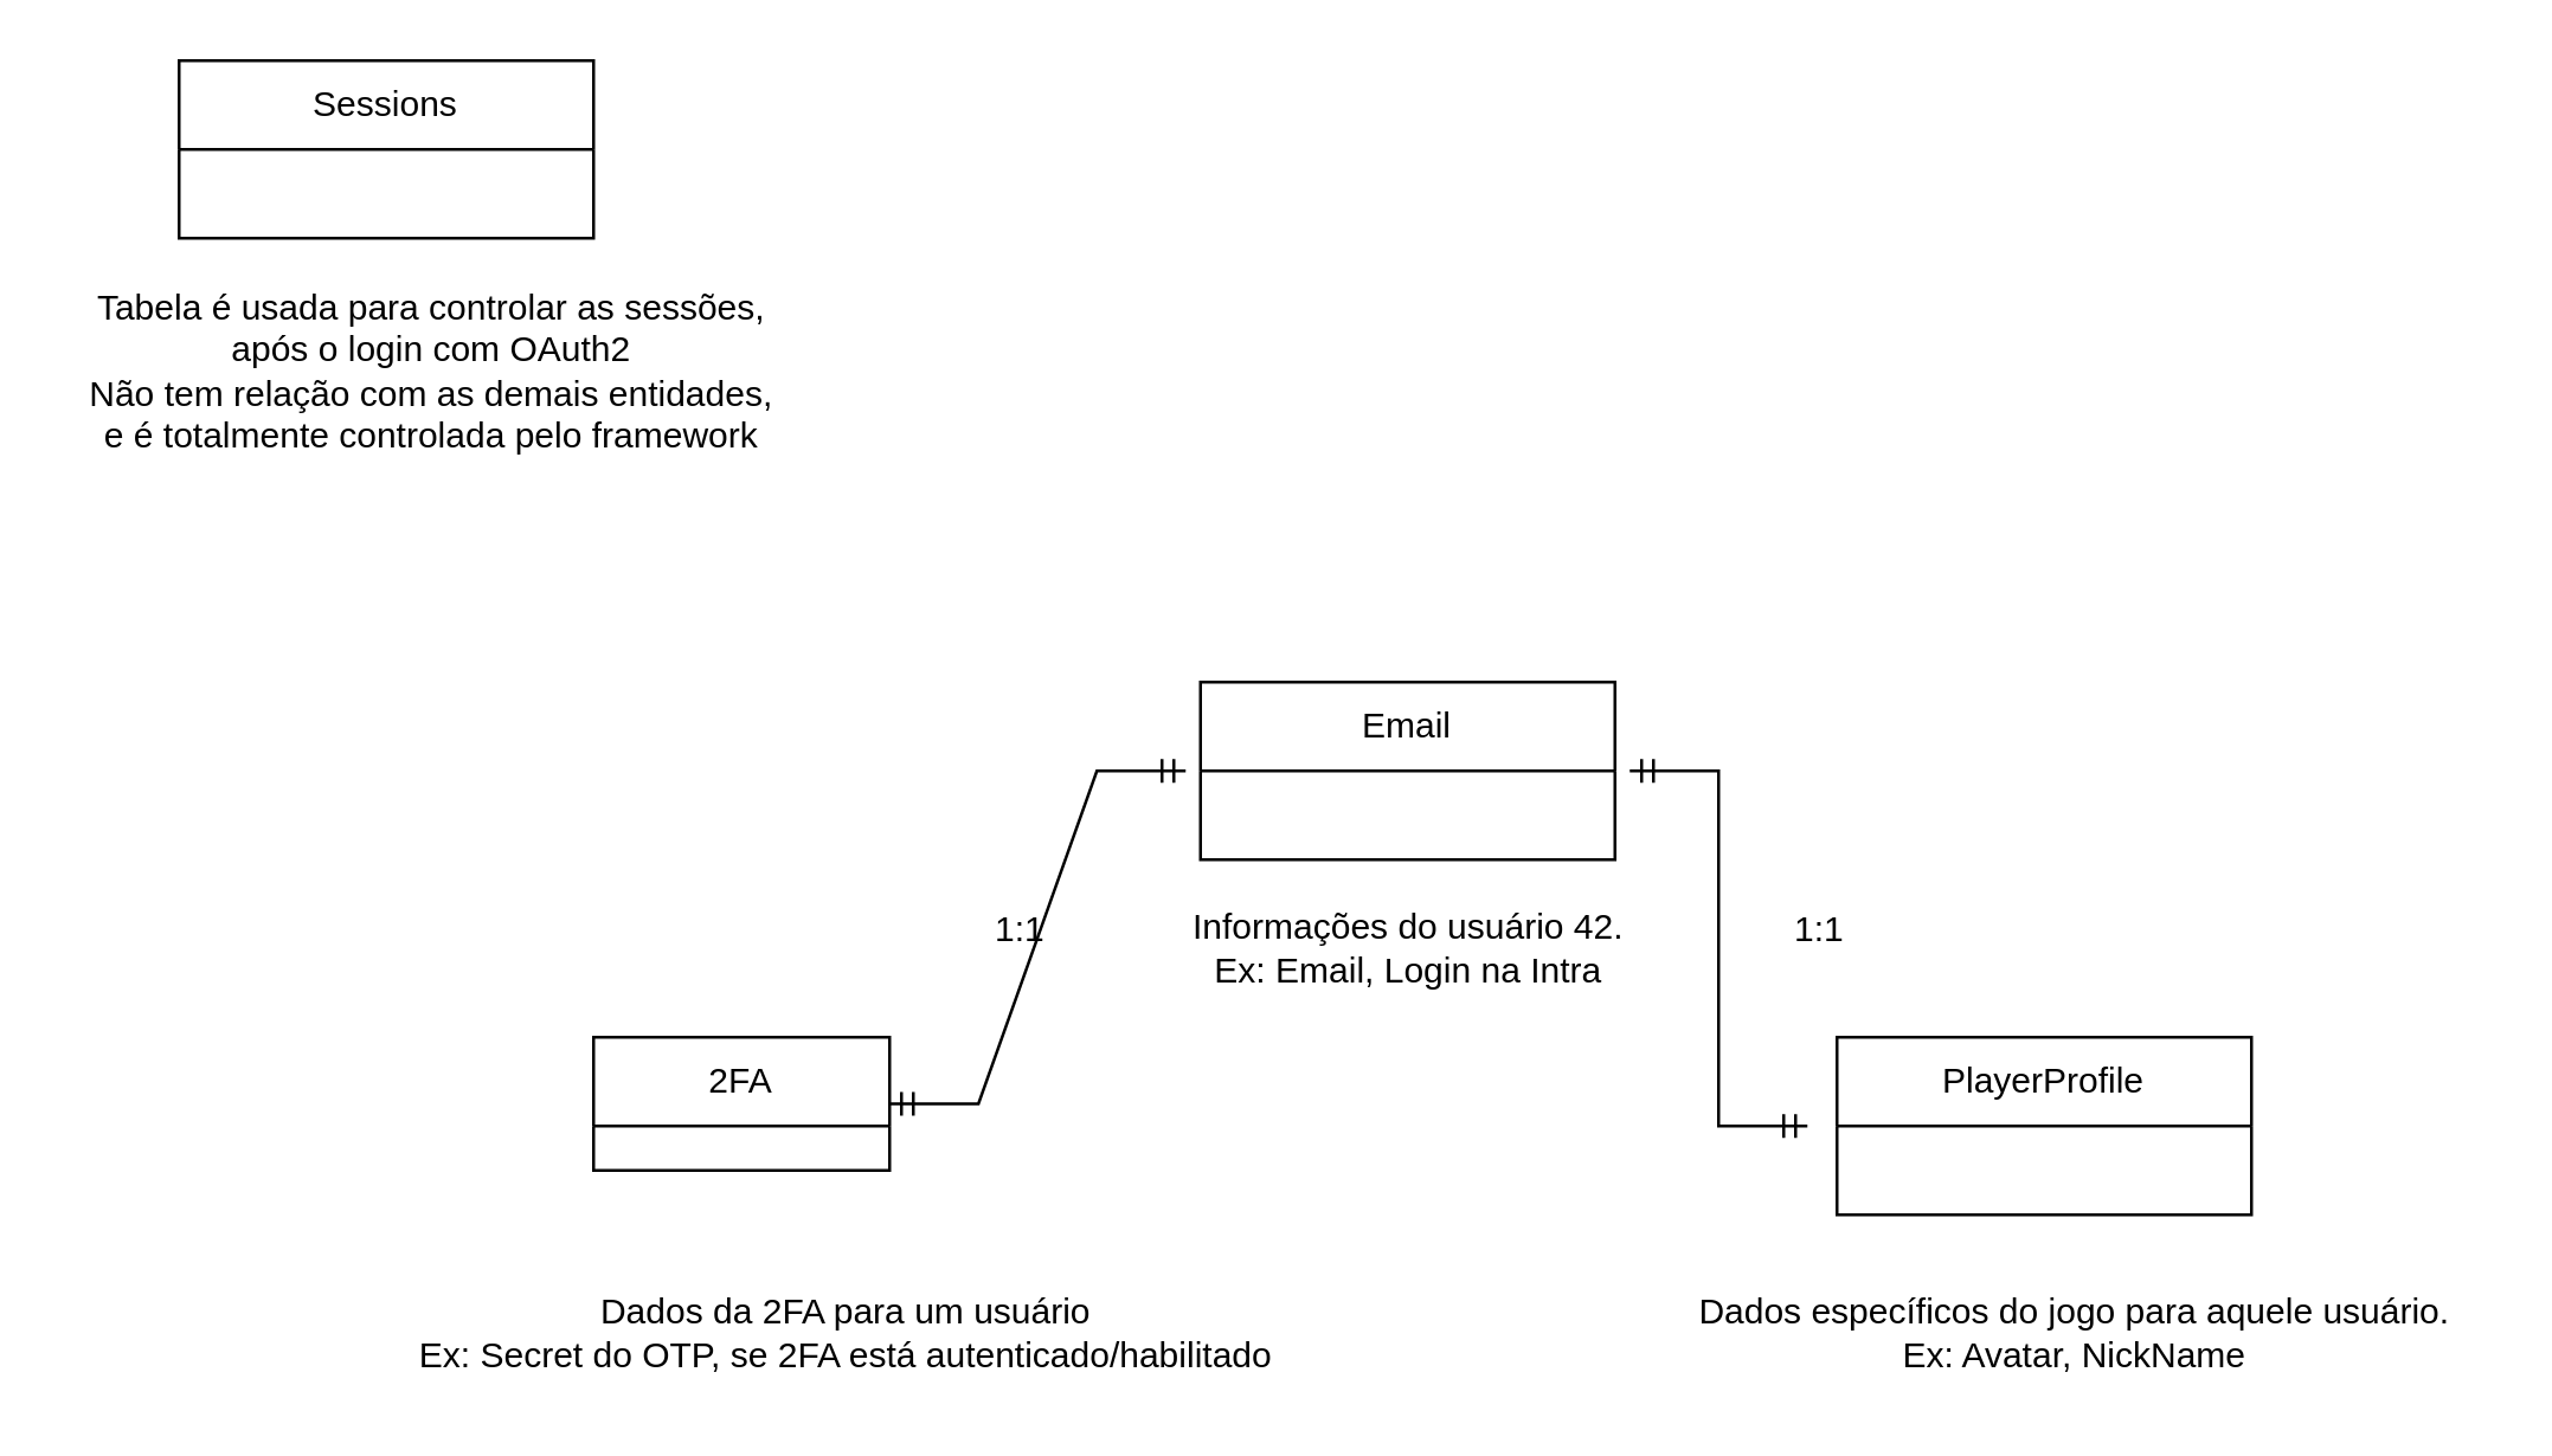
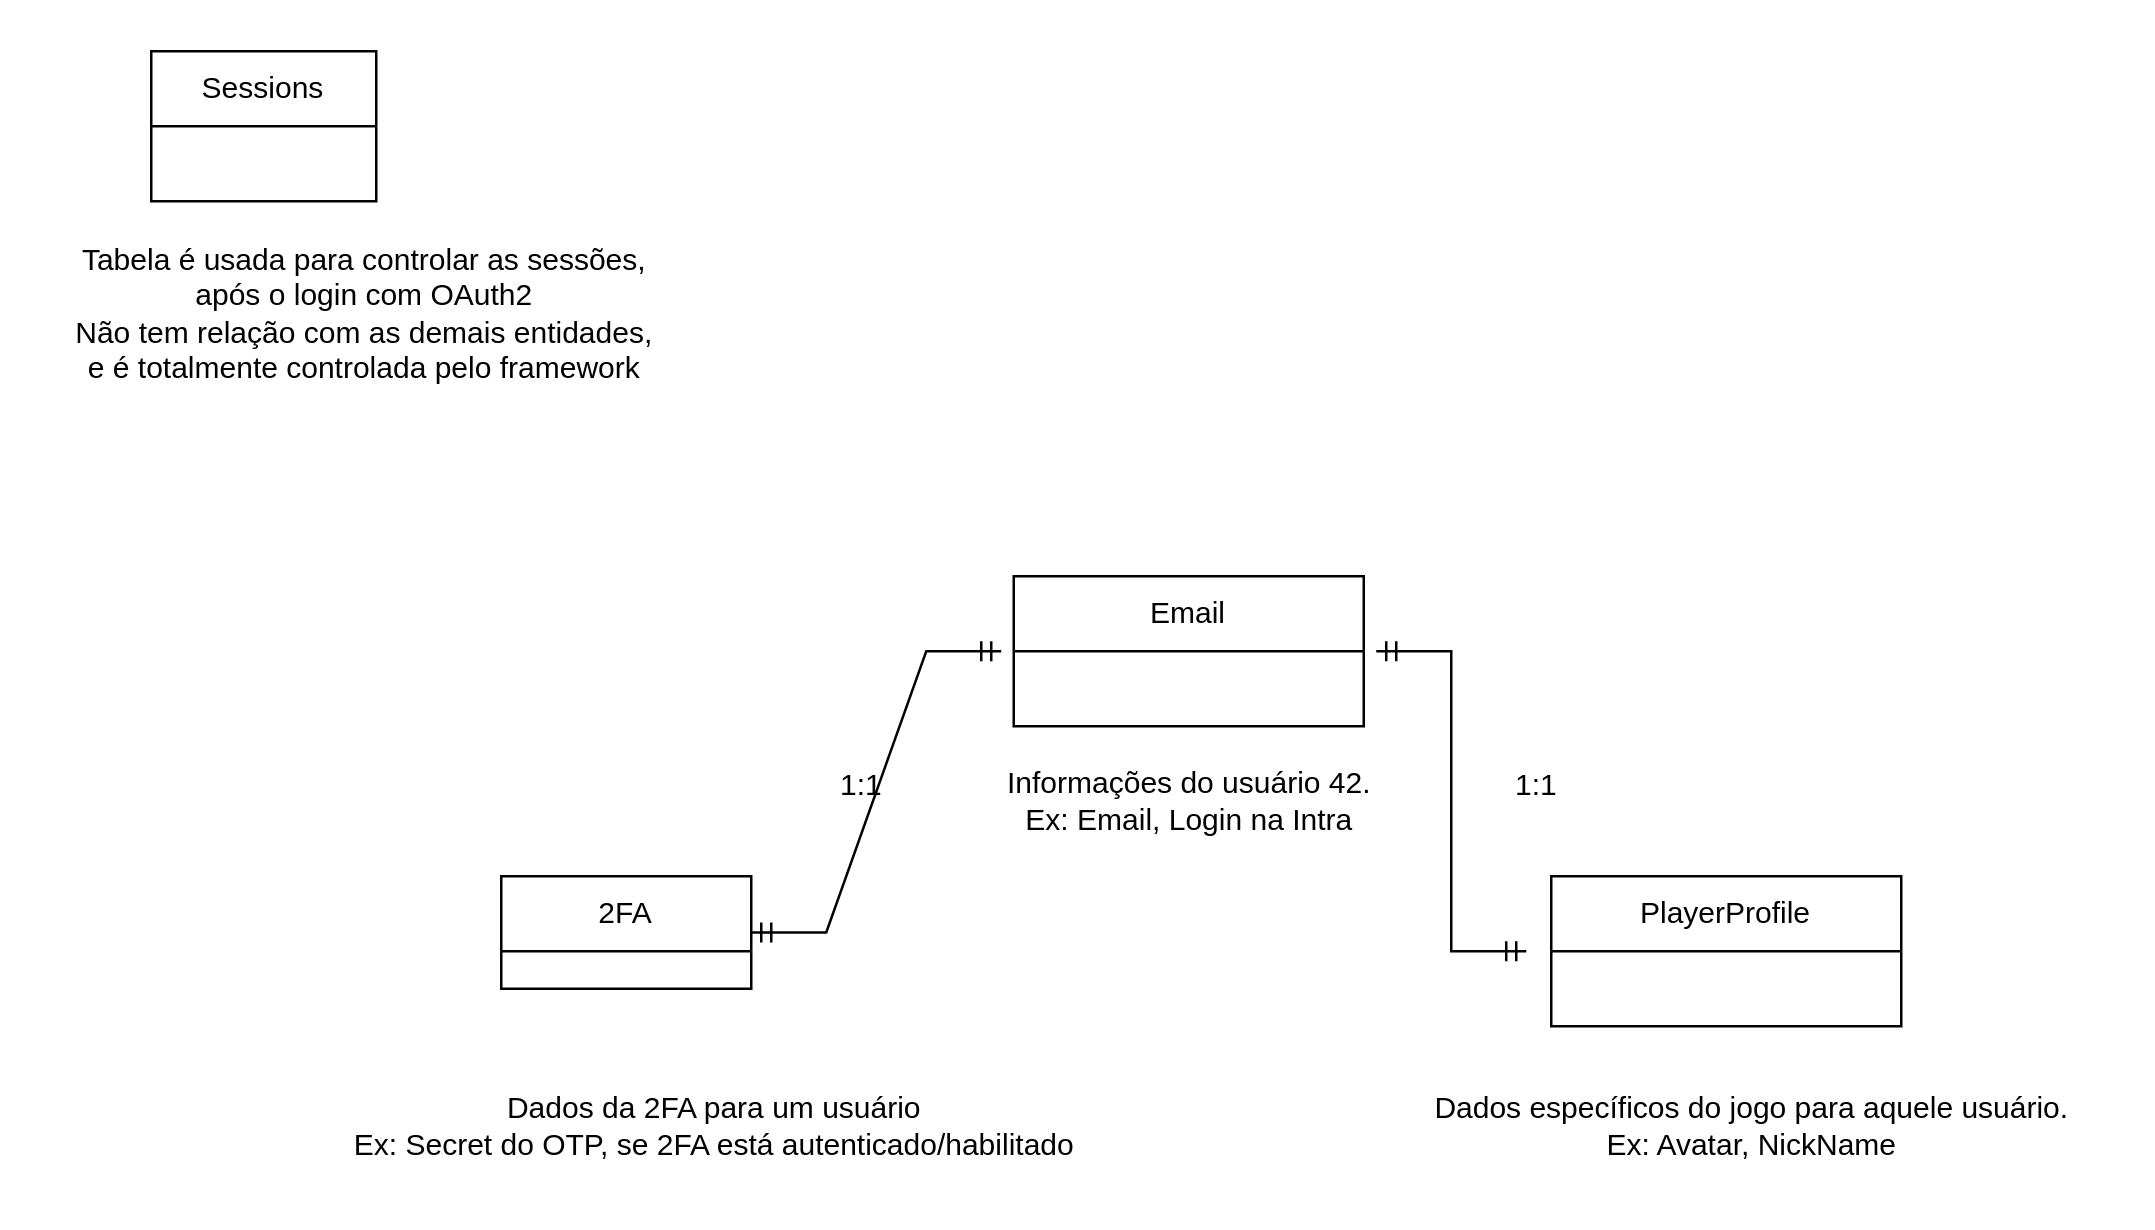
  <mxCell id="0" />
  <mxCell id="1" parent="0" />
  <mxCell id="2" value="Email" style="swimlane;fontStyle=0;childLayout=stackLayout;horizontal=1;startSize=30;horizontalStack=0;resizeParent=1;resizeParentMax=0;resizeLast=0;collapsible=1;marginBottom=0;whiteSpace=wrap;html=1;" vertex="1" parent="1"><mxGeometry x="405" y="230" width="140" height="60" as="geometry" /></mxCell>
  <mxCell id="3" value="PlayerProfile" style="swimlane;fontStyle=0;childLayout=stackLayout;horizontal=1;startSize=30;horizontalStack=0;resizeParent=1;resizeParentMax=0;resizeLast=0;collapsible=1;marginBottom=0;whiteSpace=wrap;html=1;" vertex="1" parent="1"><mxGeometry x="620" y="350" width="140" height="60" as="geometry" /></mxCell>
- <mxCell id="4" value="Sessions" style="swimlane;fontStyle=0;childLayout=stackLayout;horizontal=1;startSize=30;horizontalStack=0;resizeParent=1;resizeParentMax=0;resizeLast=0;collapsible=1;marginBottom=0;whiteSpace=wrap;html=1;" vertex="1" parent="1"><mxGeometry x="60" y="20" width="140" height="60" as="geometry" /></mxCell>
+ <mxCell id="4" value="Sessions" style="swimlane;fontStyle=0;childLayout=stackLayout;horizontal=1;startSize=30;horizontalStack=0;resizeParent=1;resizeParentMax=0;resizeLast=0;collapsible=1;marginBottom=0;whiteSpace=wrap;html=1;" vertex="1" parent="1"><mxGeometry x="60" y="20" width="90" height="60" as="geometry" /></mxCell>
  <mxCell id="5" value="Informações do usuário 42.&lt;br&gt;Ex: Email, Login na Intra" style="text;html=1;align=center;verticalAlign=middle;resizable=0;points=[];autosize=1;strokeColor=none;fillColor=none;" vertex="1" parent="1"><mxGeometry x="390" y="300" width="170" height="40" as="geometry" /></mxCell>
  <mxCell id="6" value="Dados específicos do jogo para aquele usuário.&lt;br&gt;Ex: Avatar, NickName" style="text;html=1;align=center;verticalAlign=middle;resizable=0;points=[];autosize=1;strokeColor=none;fillColor=none;" vertex="1" parent="1"><mxGeometry x="560" y="430" width="280" height="40" as="geometry" /></mxCell>
  <mxCell id="7" value="Dados da 2FA para um usuário&lt;br&gt;Ex: Secret do OTP, se 2FA está autenticado/habilitado" style="text;html=1;align=center;verticalAlign=middle;resizable=0;points=[];autosize=1;strokeColor=none;fillColor=none;" vertex="1" parent="1"><mxGeometry x="130" y="430" width="310" height="40" as="geometry" /></mxCell>
  <mxCell id="8" value="Tabela é usada para controlar as sessões, &lt;br&gt;após o login com OAuth2&lt;br&gt;Não tem relação com as demais entidades,&lt;br&gt;e é totalmente controlada pelo framework&lt;br&gt;" style="text;html=1;align=center;verticalAlign=middle;resizable=0;points=[];autosize=1;strokeColor=none;fillColor=none;" vertex="1" parent="1"><mxGeometry x="20" y="90" width="250" height="70" as="geometry" /></mxCell>
  <mxCell id="9" value="" style="edgeStyle=entityRelationEdgeStyle;fontSize=12;html=1;endArrow=ERmandOne;startArrow=ERmandOne;rounded=0;" edge="1" parent="1"><mxGeometry width="100" height="100" relative="1" as="geometry"><mxPoint x="550" y="260" as="sourcePoint" /><mxPoint x="610" y="380" as="targetPoint" /><Array as="points"><mxPoint x="600" y="200" /></Array></mxGeometry></mxCell>
  <mxCell id="10" value="" style="edgeStyle=entityRelationEdgeStyle;fontSize=12;html=1;endArrow=ERmandOne;startArrow=ERmandOne;rounded=0;" edge="1" parent="1" source="11"><mxGeometry width="100" height="100" relative="1" as="geometry"><mxPoint x="270" y="370" as="sourcePoint" /><mxPoint x="400" y="260" as="targetPoint" /></mxGeometry></mxCell>
  <mxCell id="11" value="2FA" style="swimlane;fontStyle=0;childLayout=stackLayout;horizontal=1;startSize=30;horizontalStack=0;resizeParent=1;resizeParentMax=0;resizeLast=0;collapsible=1;marginBottom=0;whiteSpace=wrap;html=1;" vertex="1" parent="1"><mxGeometry x="200" y="350" width="100" height="45" as="geometry" /></mxCell>
  <mxCell id="12" value="1:1" style="text;strokeColor=none;fillColor=none;spacingLeft=4;spacingRight=4;overflow=hidden;rotatable=0;points=[[0,0.5],[1,0.5]];portConstraint=eastwest;fontSize=12;whiteSpace=wrap;html=1;" vertex="1" parent="1"><mxGeometry x="330" y="300" width="40" height="30" as="geometry" /></mxCell>
  <mxCell id="13" value="1:1" style="text;strokeColor=none;fillColor=none;spacingLeft=4;spacingRight=4;overflow=hidden;rotatable=0;points=[[0,0.5],[1,0.5]];portConstraint=eastwest;fontSize=12;whiteSpace=wrap;html=1;" vertex="1" parent="1"><mxGeometry x="600" y="300" width="40" height="30" as="geometry" /></mxCell>
